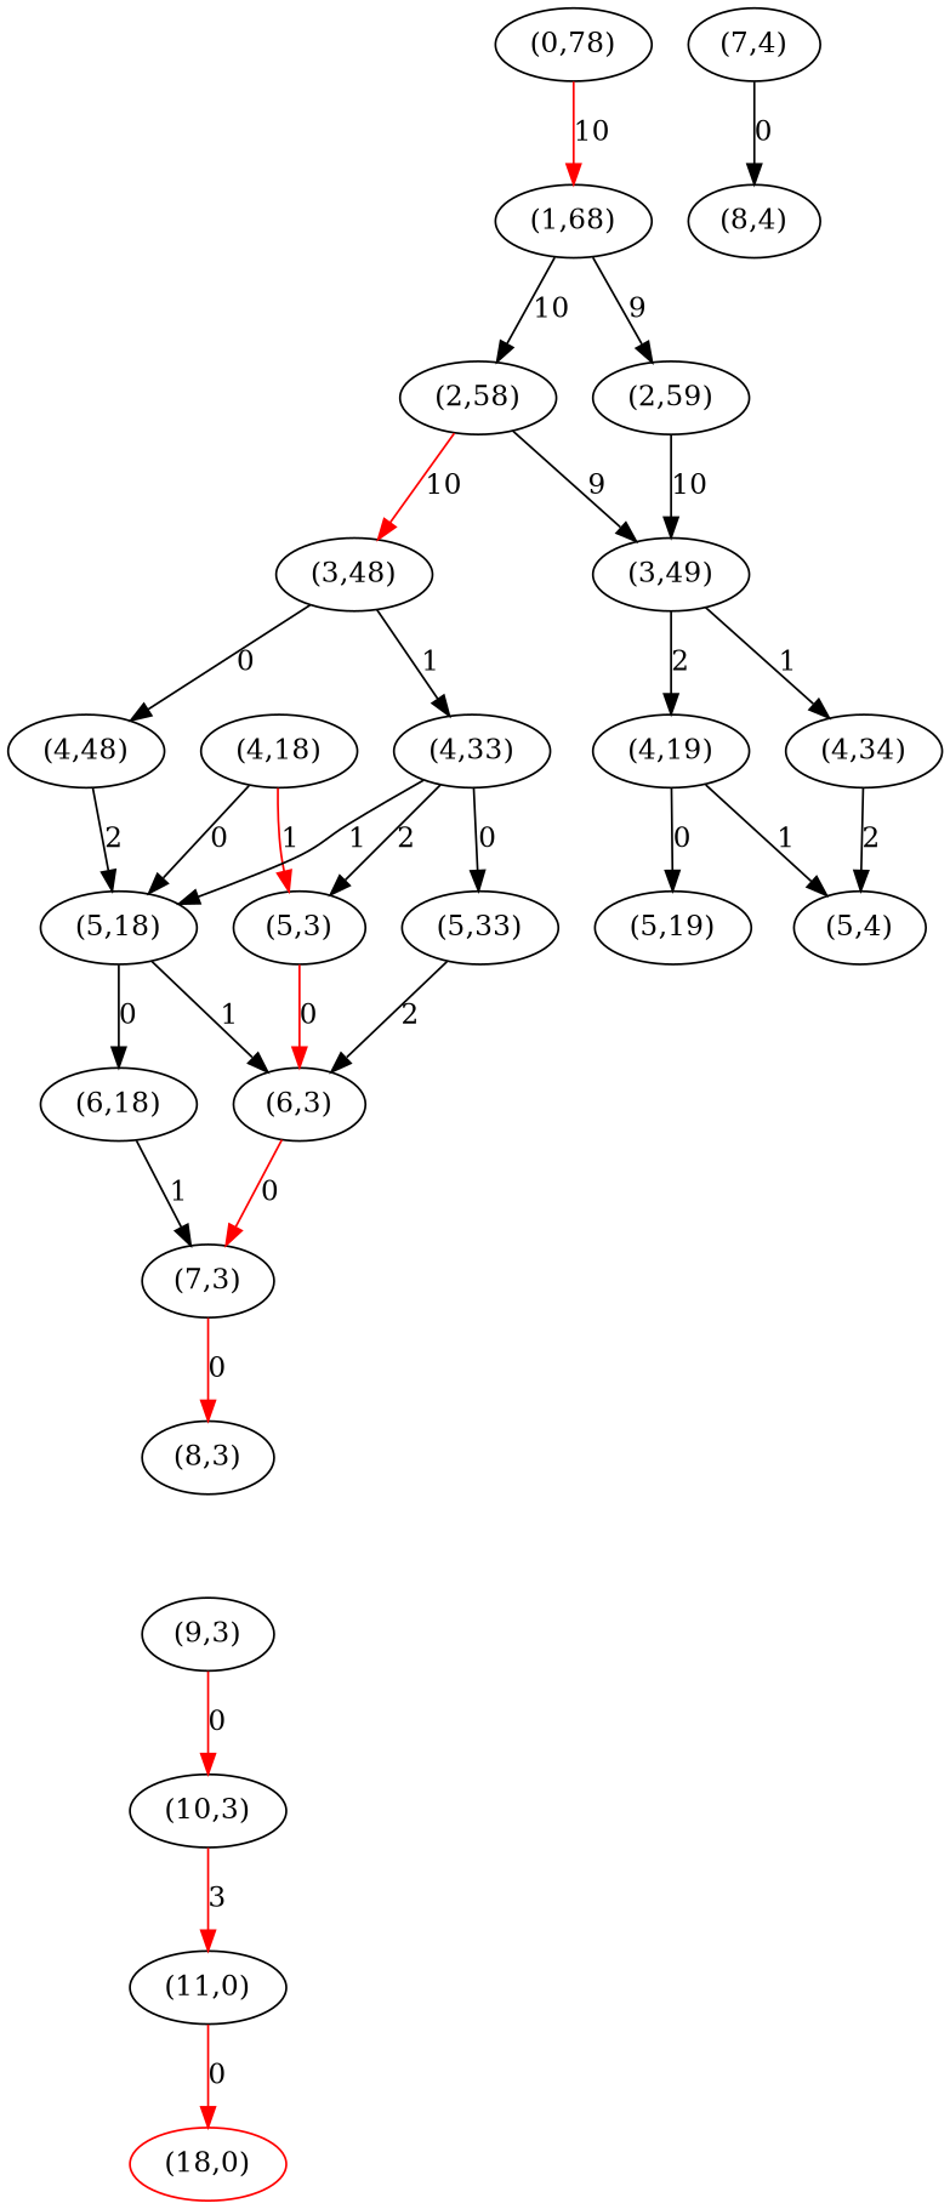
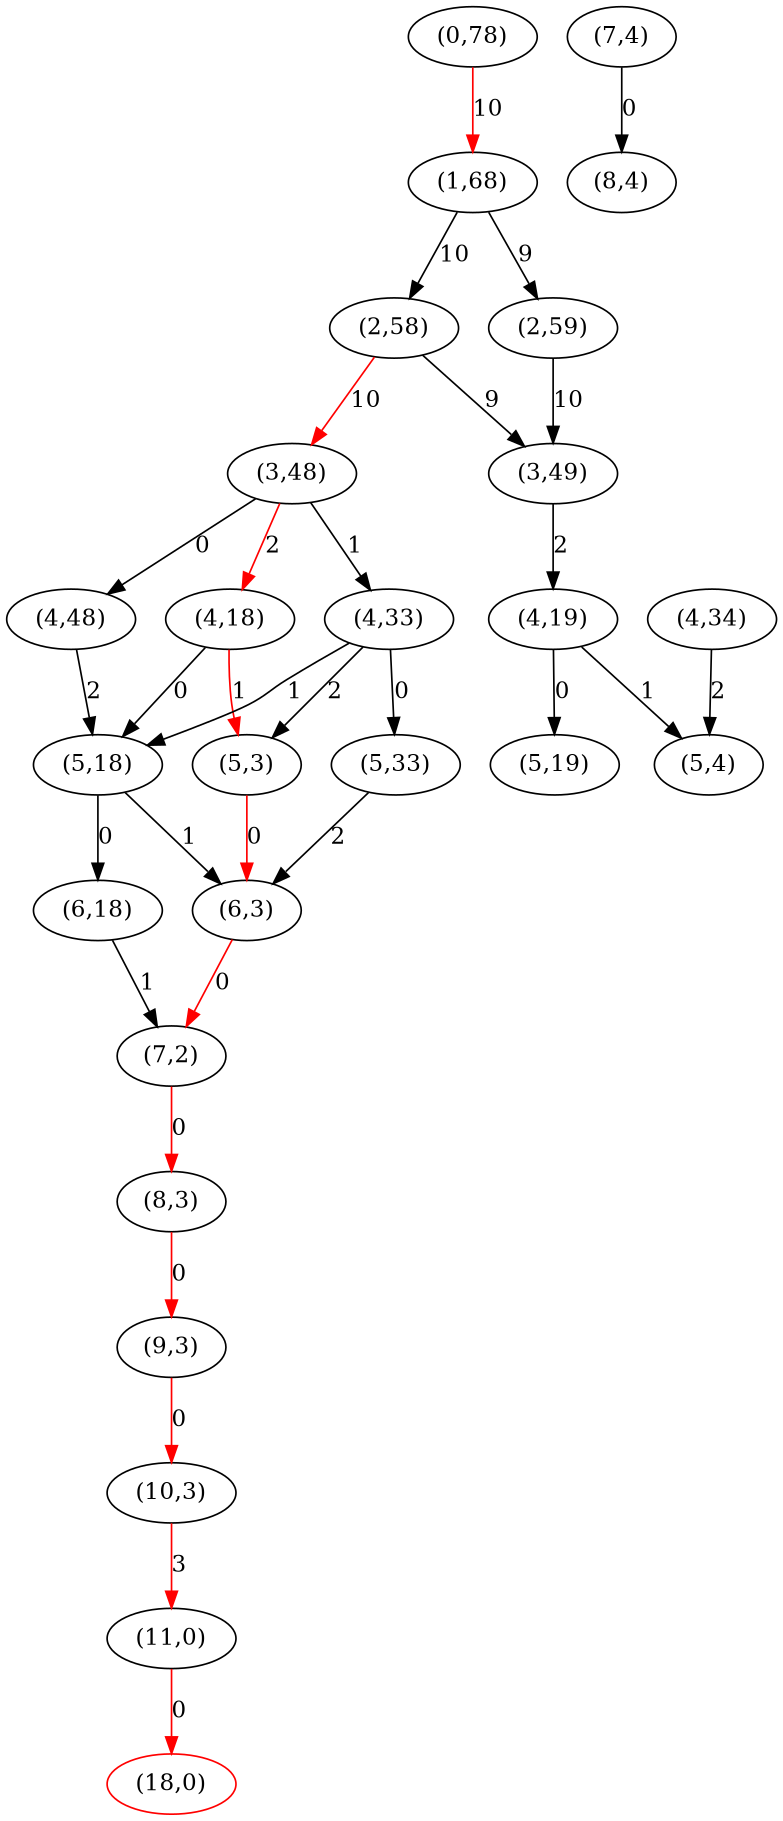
  strict digraph {
    n1 [label="(0,78)"]
    n2 [label="(1,68)"]
    n3 [label="(2,58)"]
    n4 [label="(2,59)"]
    n5 [label="(3,48)"]
    n6 [label="(3,49)"]
    n7 [label="(4,18)"]
    n8 [label="(4,33)"]
    n9 [label="(4,48)"]
    n10 [label="(4,19)"]
    n11 [label="(4,34)"]
    n12 [label="(5,3)"]
    n13 [label="(5,18)"]
    n14 [label="(5,33)"]
    n15 [label="(6,3)"]
    n16 [label="(6,18)"]
-   n17 [label="(7,3)"]
+   n17 [label="(7,2)"]
    n18 [label="(8,3)"]
    n19 [label="(9,3)"]
    n20 [label="(10,3)"]
    n21 [label="(11,0)"]
    n22 [color=red label="(18,0)"]
    n23 [label="(5,4)"]
    n24 [label="(5,19)"]
    n25 [label="(7,4)"]
    n26 [label="(8,4)"]
    n1 -> n2 [color=red label=10]
    n2 -> n3 [color=black label=10]
    n2 -> n4 [label=9]
    n3 -> n5 [color=red label=10]
    n3 -> n6 [label=9]
    n4 -> n6 [label=10]
+   n5 -> n7 [color=red label=2]
    n5 -> n8 [label=1]
    n5 -> n9 [label=0]
    n6 -> n10 [label=2]
-   n6 -> n11 [label=1]
    n7 -> n12 [color=red label=1]
    n7 -> n13 [label=0]
    n8 -> n12 [label=2]
    n8 -> n13 [label=1]
    n8 -> n14 [label=0]
    n9 -> n13 [label=2]
    n10 -> n23 [label=1]
    n10 -> n24 [label=0]
    n11 -> n23 [label=2]
    n12 -> n15 [color=red label=0]
    n13 -> n15 [label=1]
    n13 -> n16 [label=0]
    n14 -> n15 [label=2]
    n15 -> n17 [color=red label=0]
    n16 -> n17 [label=1]
    n17 -> n18 [color=red label=0]
+   n18 -> n19 [color=red label=0]
    n19 -> n20 [color=red label=0]
    n20 -> n21 [color=red label=3]
    n21 -> n22 [color=red label=0]
    n25 -> n26 [label=0]
  }
